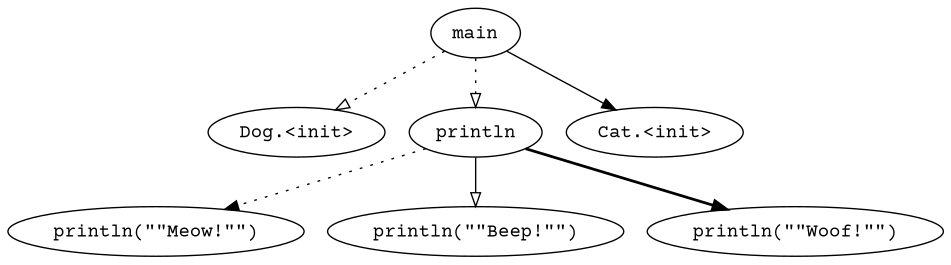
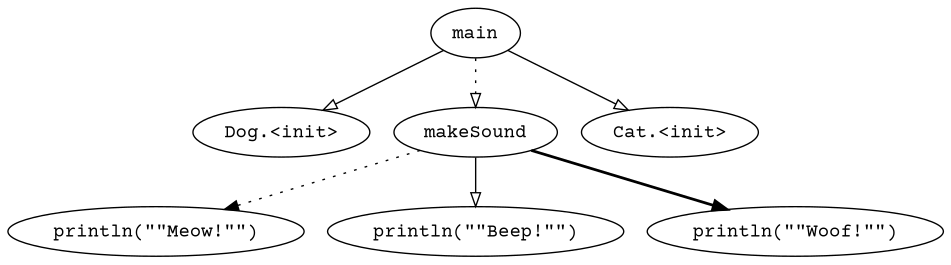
  digraph {
    fontname="Courier Prime"
    node [fontname="Courier Prime"]
    edge [arrowhead=onormal fontname="Courier Prime" style=dotted]
    main
    "Dog.<init>"
-   makeSound [label=println]
+   makeSound
    "Cat.<init>"
    "println(\"\"Meow!\"\")"
    "println(\"\"Beep!\"\")"
    "println(\"\"Woof!\"\")"
-   main -> "Dog.<init>"
+   main -> "Dog.<init>" [style=solid]
    main -> makeSound
-   main -> "Cat.<init>" [arrowhead=normal style=solid]
+   main -> "Cat.<init>" [style=solid]
    makeSound -> "println(\"\"Meow!\"\")" [arrowhead=normal]
    makeSound -> "println(\"\"Beep!\"\")" [style=solid]
    makeSound -> "println(\"\"Woof!\"\")" [arrowhead=normal style=bold]
  }
